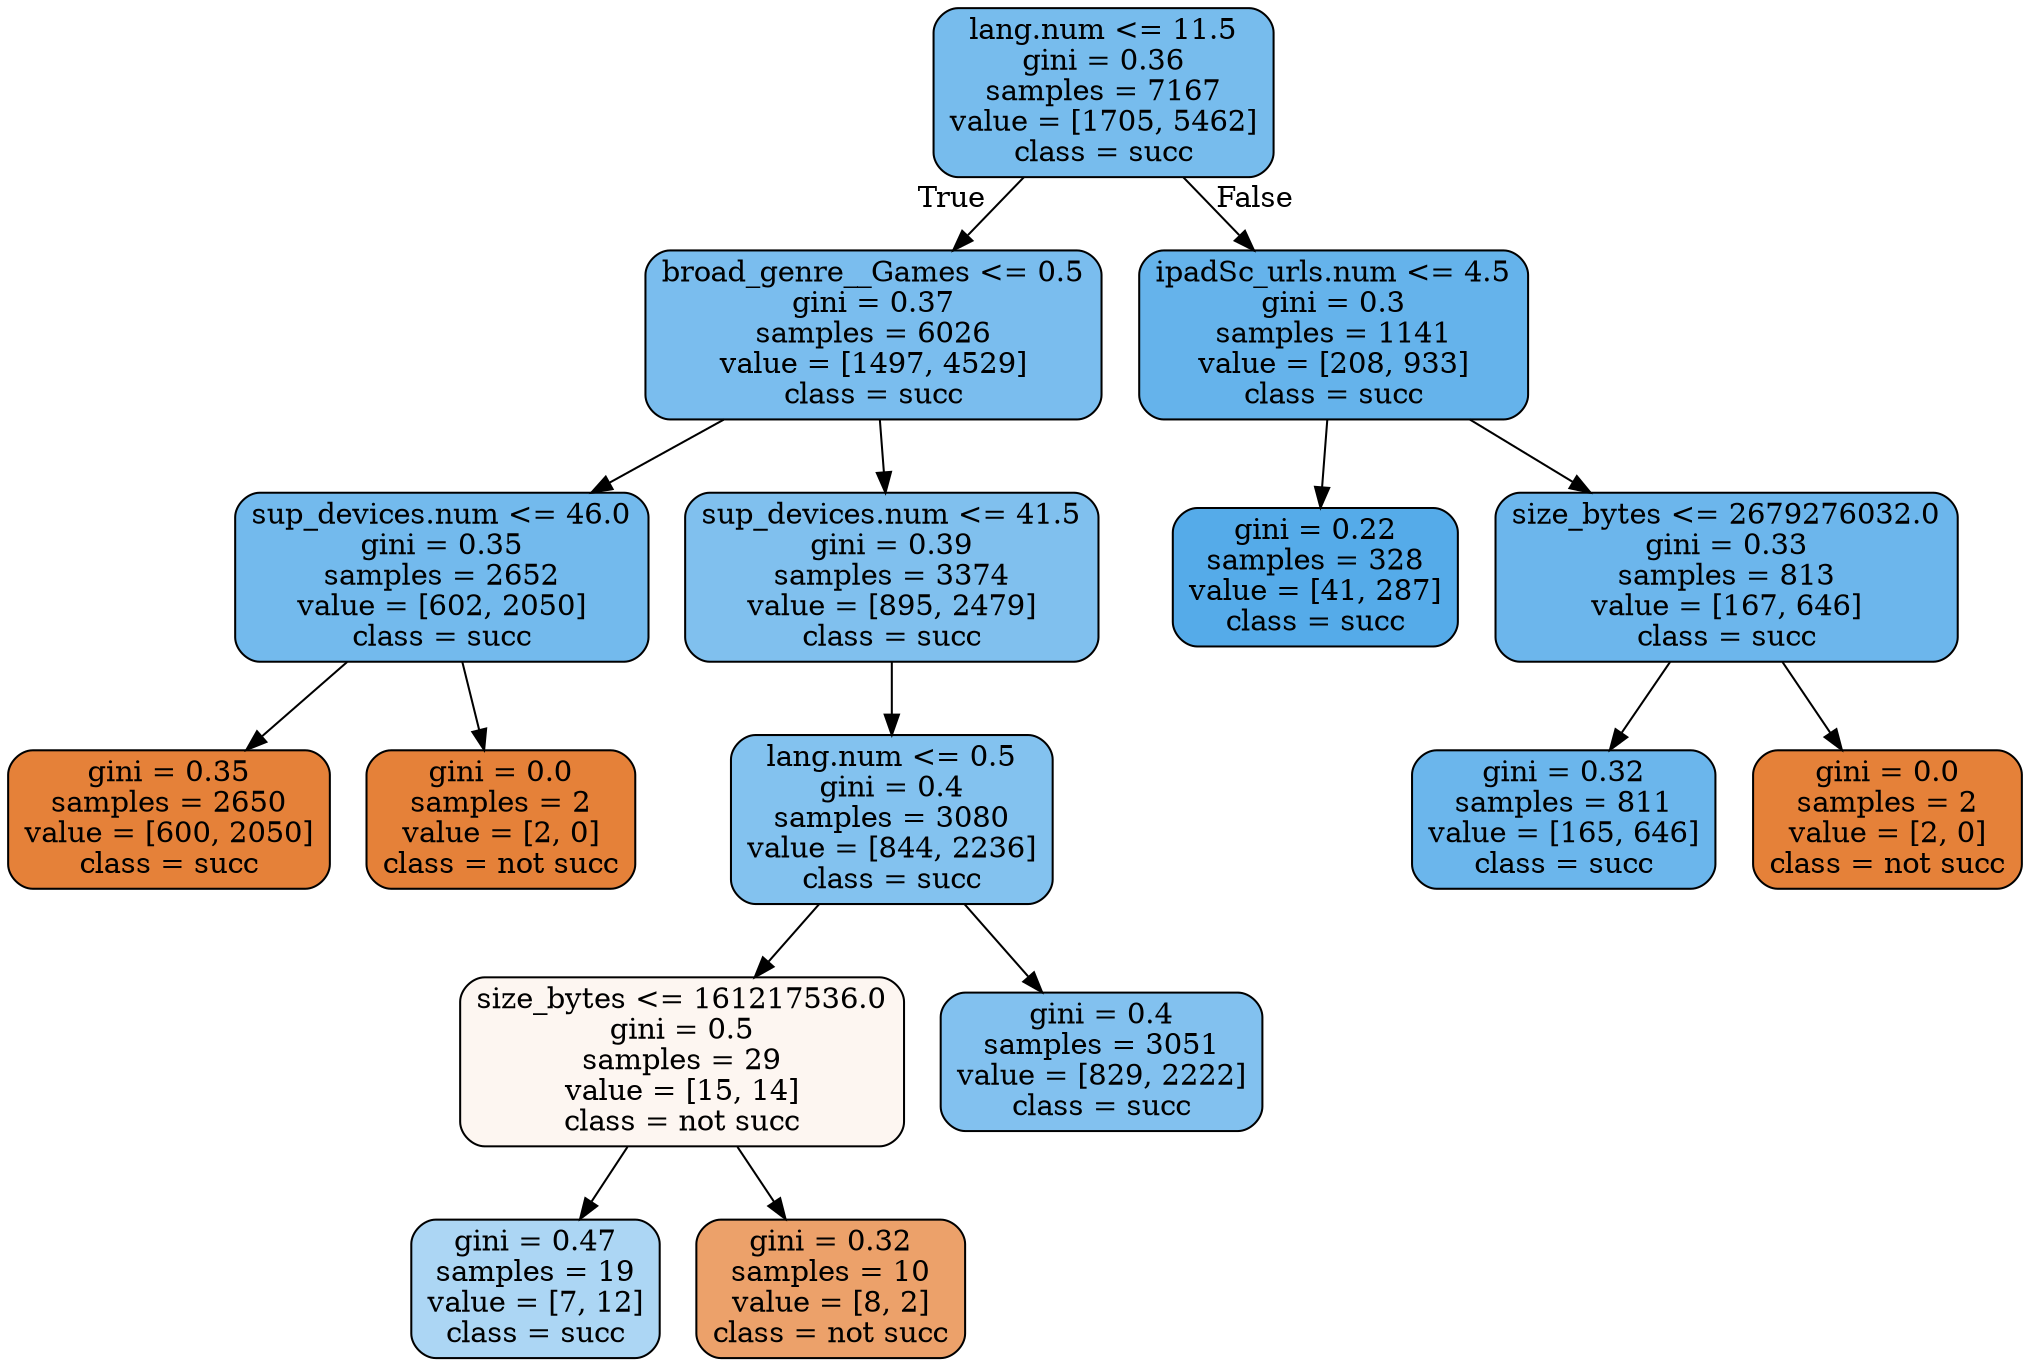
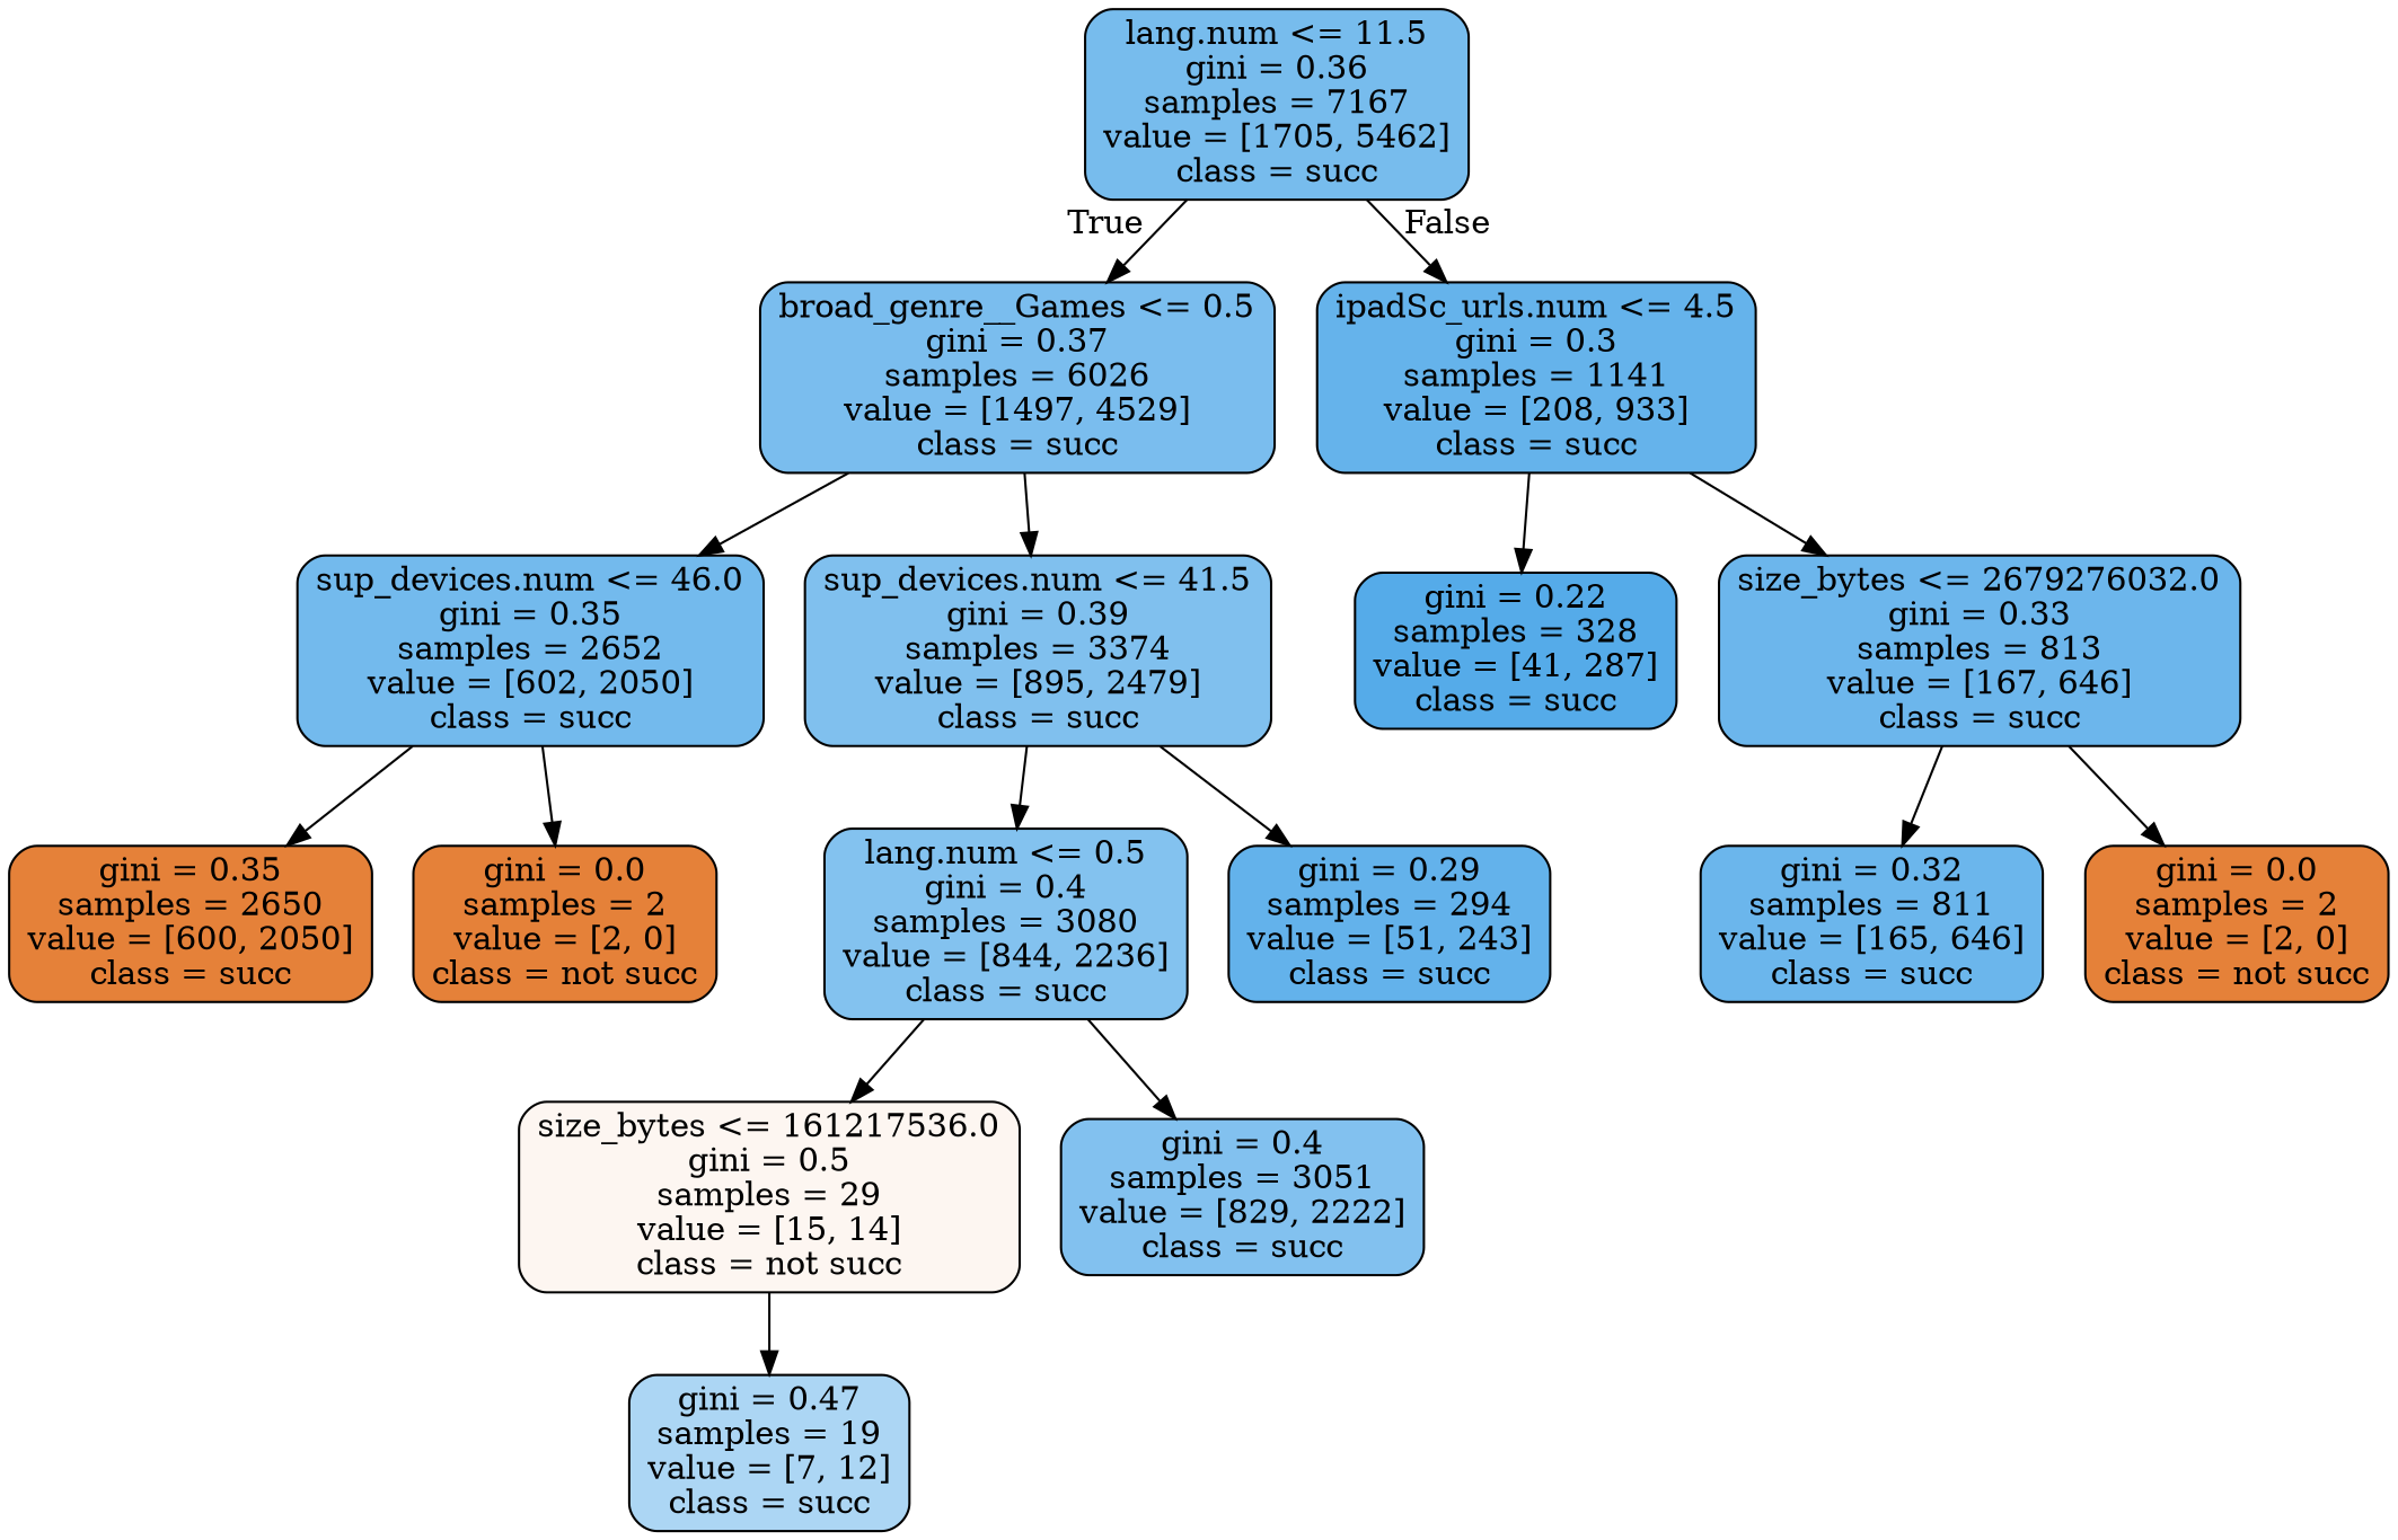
  digraph {
    fontname="DejaVu Serif"
    node [color=black fillcolor="#e58139ff" fontname="DejaVu Serif" shape=box style="filled, rounded"]
    edge [fontname="DejaVu Serif"]
    n1 [fillcolor="#399de5af" label="lang.num <= 11.5\ngini = 0.36\nsamples = 7167\nvalue = [1705, 5462]\nclass = succ"]
    n2 [fillcolor="#399de5ab" label="broad_genre__Games <= 0.5\ngini = 0.37\nsamples = 6026\nvalue = [1497, 4529]\nclass = succ"]
    n3 [fillcolor="#399de5c6" label="ipadSc_urls.num <= 4.5\ngini = 0.3\nsamples = 1141\nvalue = [208, 933]\nclass = succ"]
    n4 [fillcolor="#399de5b4" label="sup_devices.num <= 46.0\ngini = 0.35\nsamples = 2652\nvalue = [602, 2050]\nclass = succ"]
    n5 [fillcolor="#399de5a3" label="sup_devices.num <= 41.5\ngini = 0.39\nsamples = 3374\nvalue = [895, 2479]\nclass = succ"]
    n6 [fillcolor="#399de5db" label="gini = 0.22\nsamples = 328\nvalue = [41, 287]\nclass = succ"]
    n7 [fillcolor="#399de5bd" label="size_bytes <= 2679276032.0\ngini = 0.33\nsamples = 813\nvalue = [167, 646]\nclass = succ"]
    n8 [label="gini = 0.35\nsamples = 2650\nvalue = [600, 2050]\nclass = succ"]
    n9 [label="gini = 0.0\nsamples = 2\nvalue = [2, 0]\nclass = not succ"]
    n10 [fillcolor="#399de59f" label="lang.num <= 0.5\ngini = 0.4\nsamples = 3080\nvalue = [844, 2236]\nclass = succ"]
+   n11 [fillcolor="#399de5c9" label="gini = 0.29\nsamples = 294\nvalue = [51, 243]\nclass = succ"]
    n12 [fillcolor="#e5813911" label="size_bytes <= 161217536.0\ngini = 0.5\nsamples = 29\nvalue = [15, 14]\nclass = not succ"]
    n13 [fillcolor="#399de5a0" label="gini = 0.4\nsamples = 3051\nvalue = [829, 2222]\nclass = succ"]
    n14 [fillcolor="#399de56a" label="gini = 0.47\nsamples = 19\nvalue = [7, 12]\nclass = succ"]
-   n15 [fillcolor="#e58139bf" label="gini = 0.32\nsamples = 10\nvalue = [8, 2]\nclass = not succ"]
    n16 [fillcolor="#399de5be" label="gini = 0.32\nsamples = 811\nvalue = [165, 646]\nclass = succ"]
    n17 [label="gini = 0.0\nsamples = 2\nvalue = [2, 0]\nclass = not succ"]
    n1 -> n2 [headlabel=True labelangle=45 labeldistance=2.5]
    n1 -> n3 [headlabel=False labelangle=-45 labeldistance=2.5]
    n2 -> n4
    n2 -> n5
    n3 -> n6
    n3 -> n7
    n4 -> n8
    n4 -> n9
    n5 -> n10
+   n5 -> n11
    n7 -> n16
    n7 -> n17
    n10 -> n12
    n10 -> n13
    n12 -> n14
-   n12 -> n15
  }
